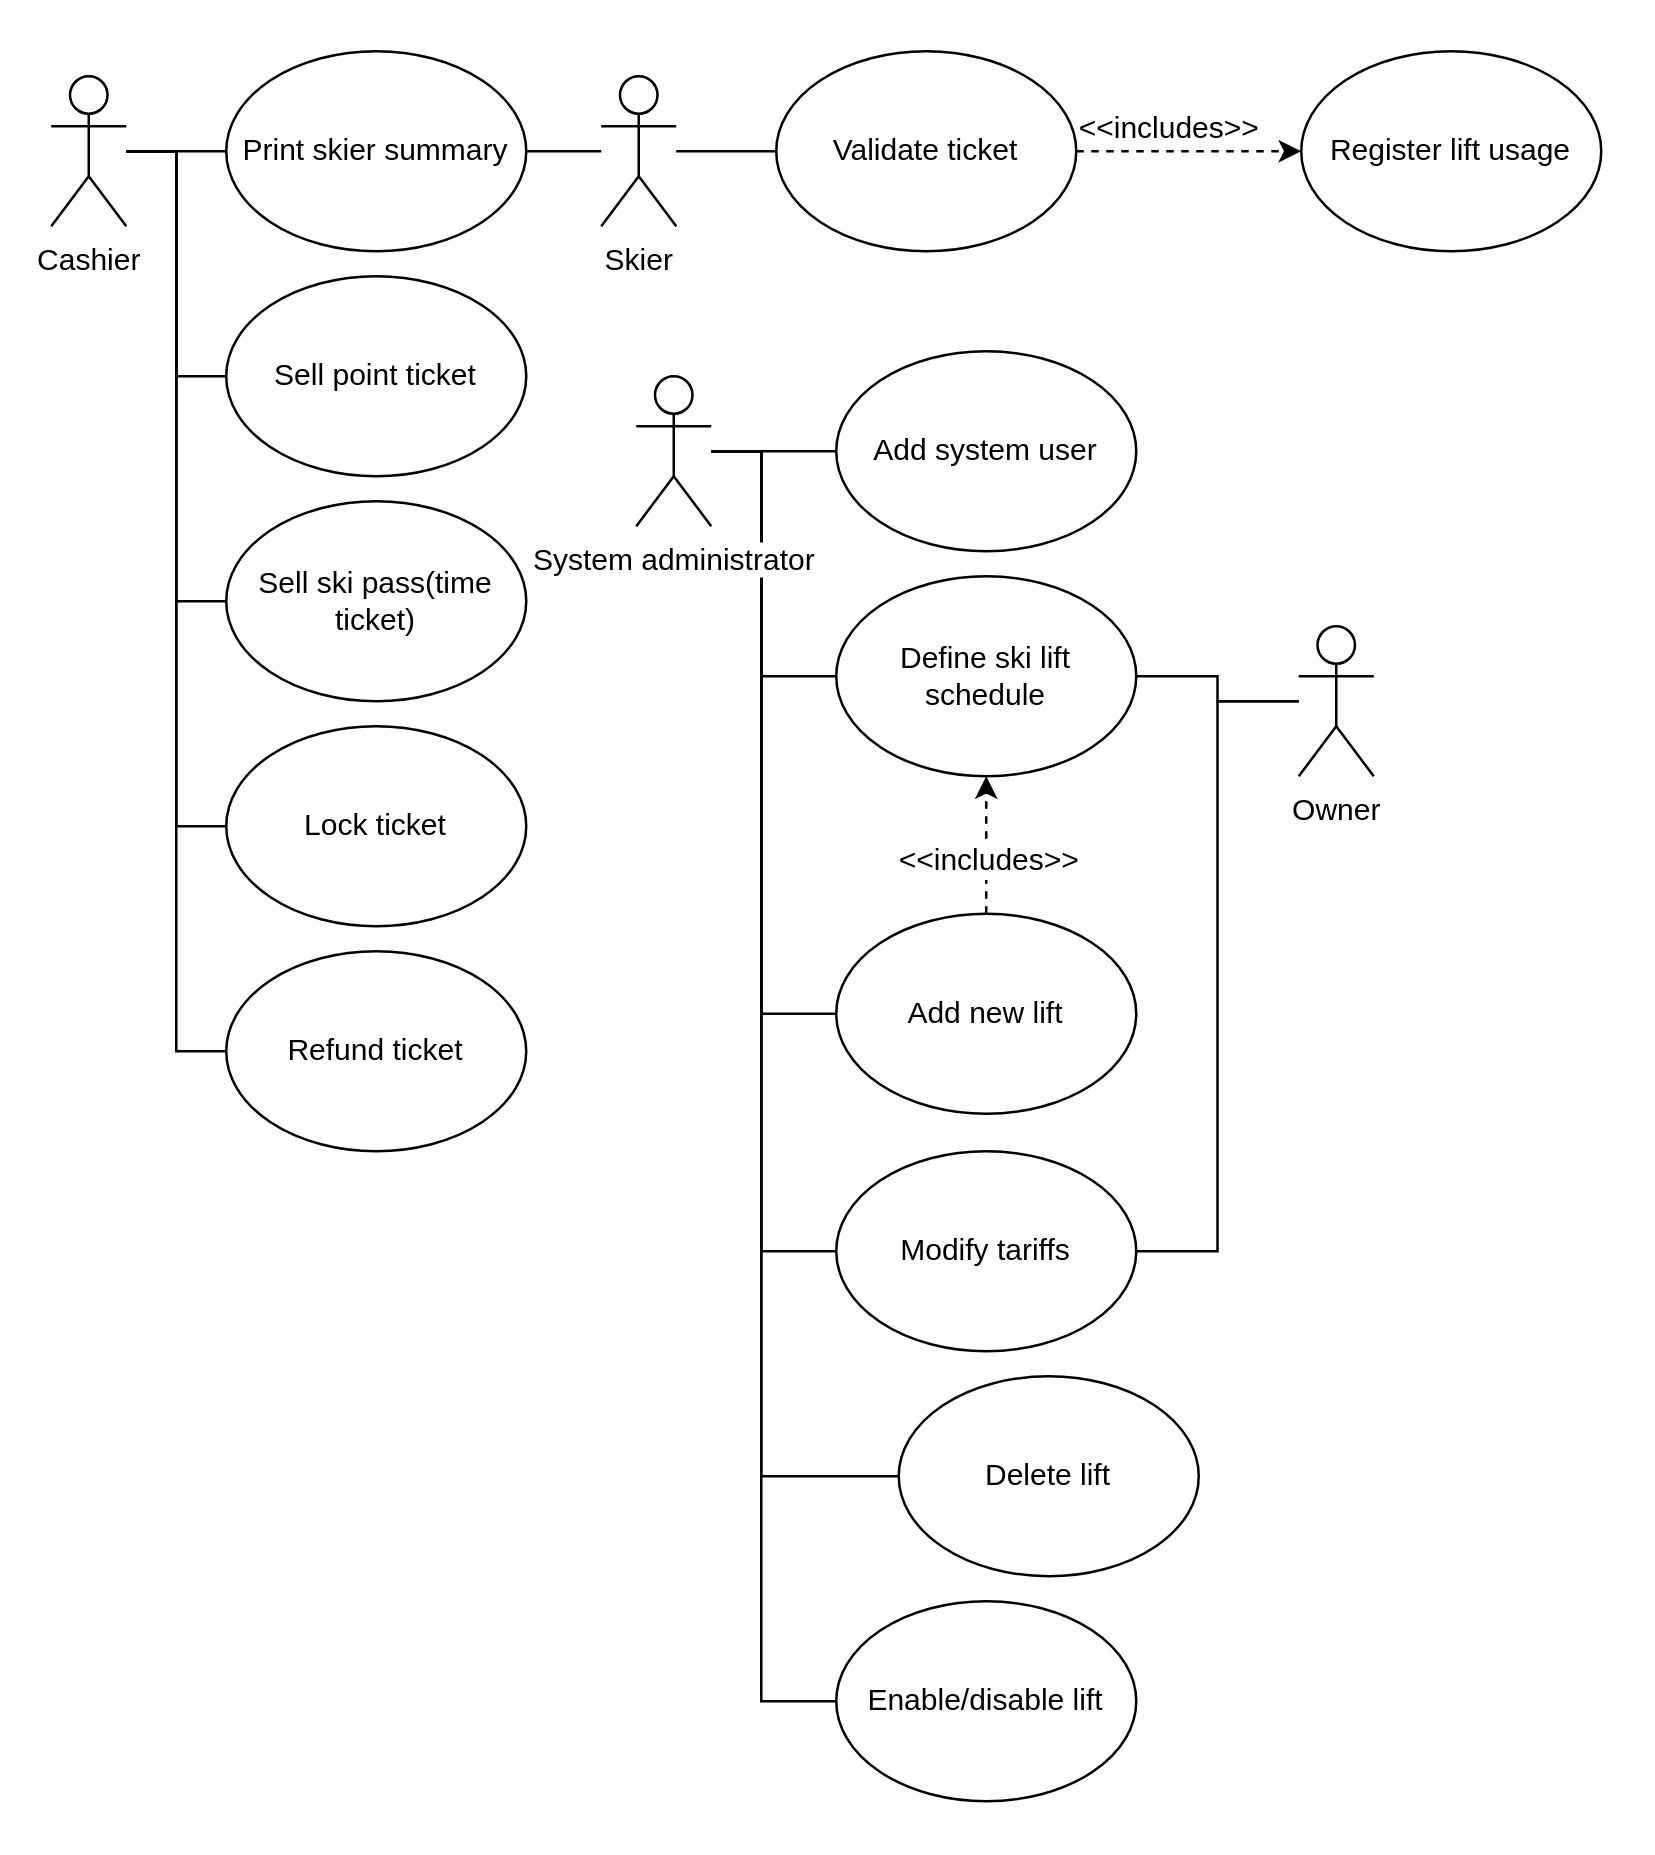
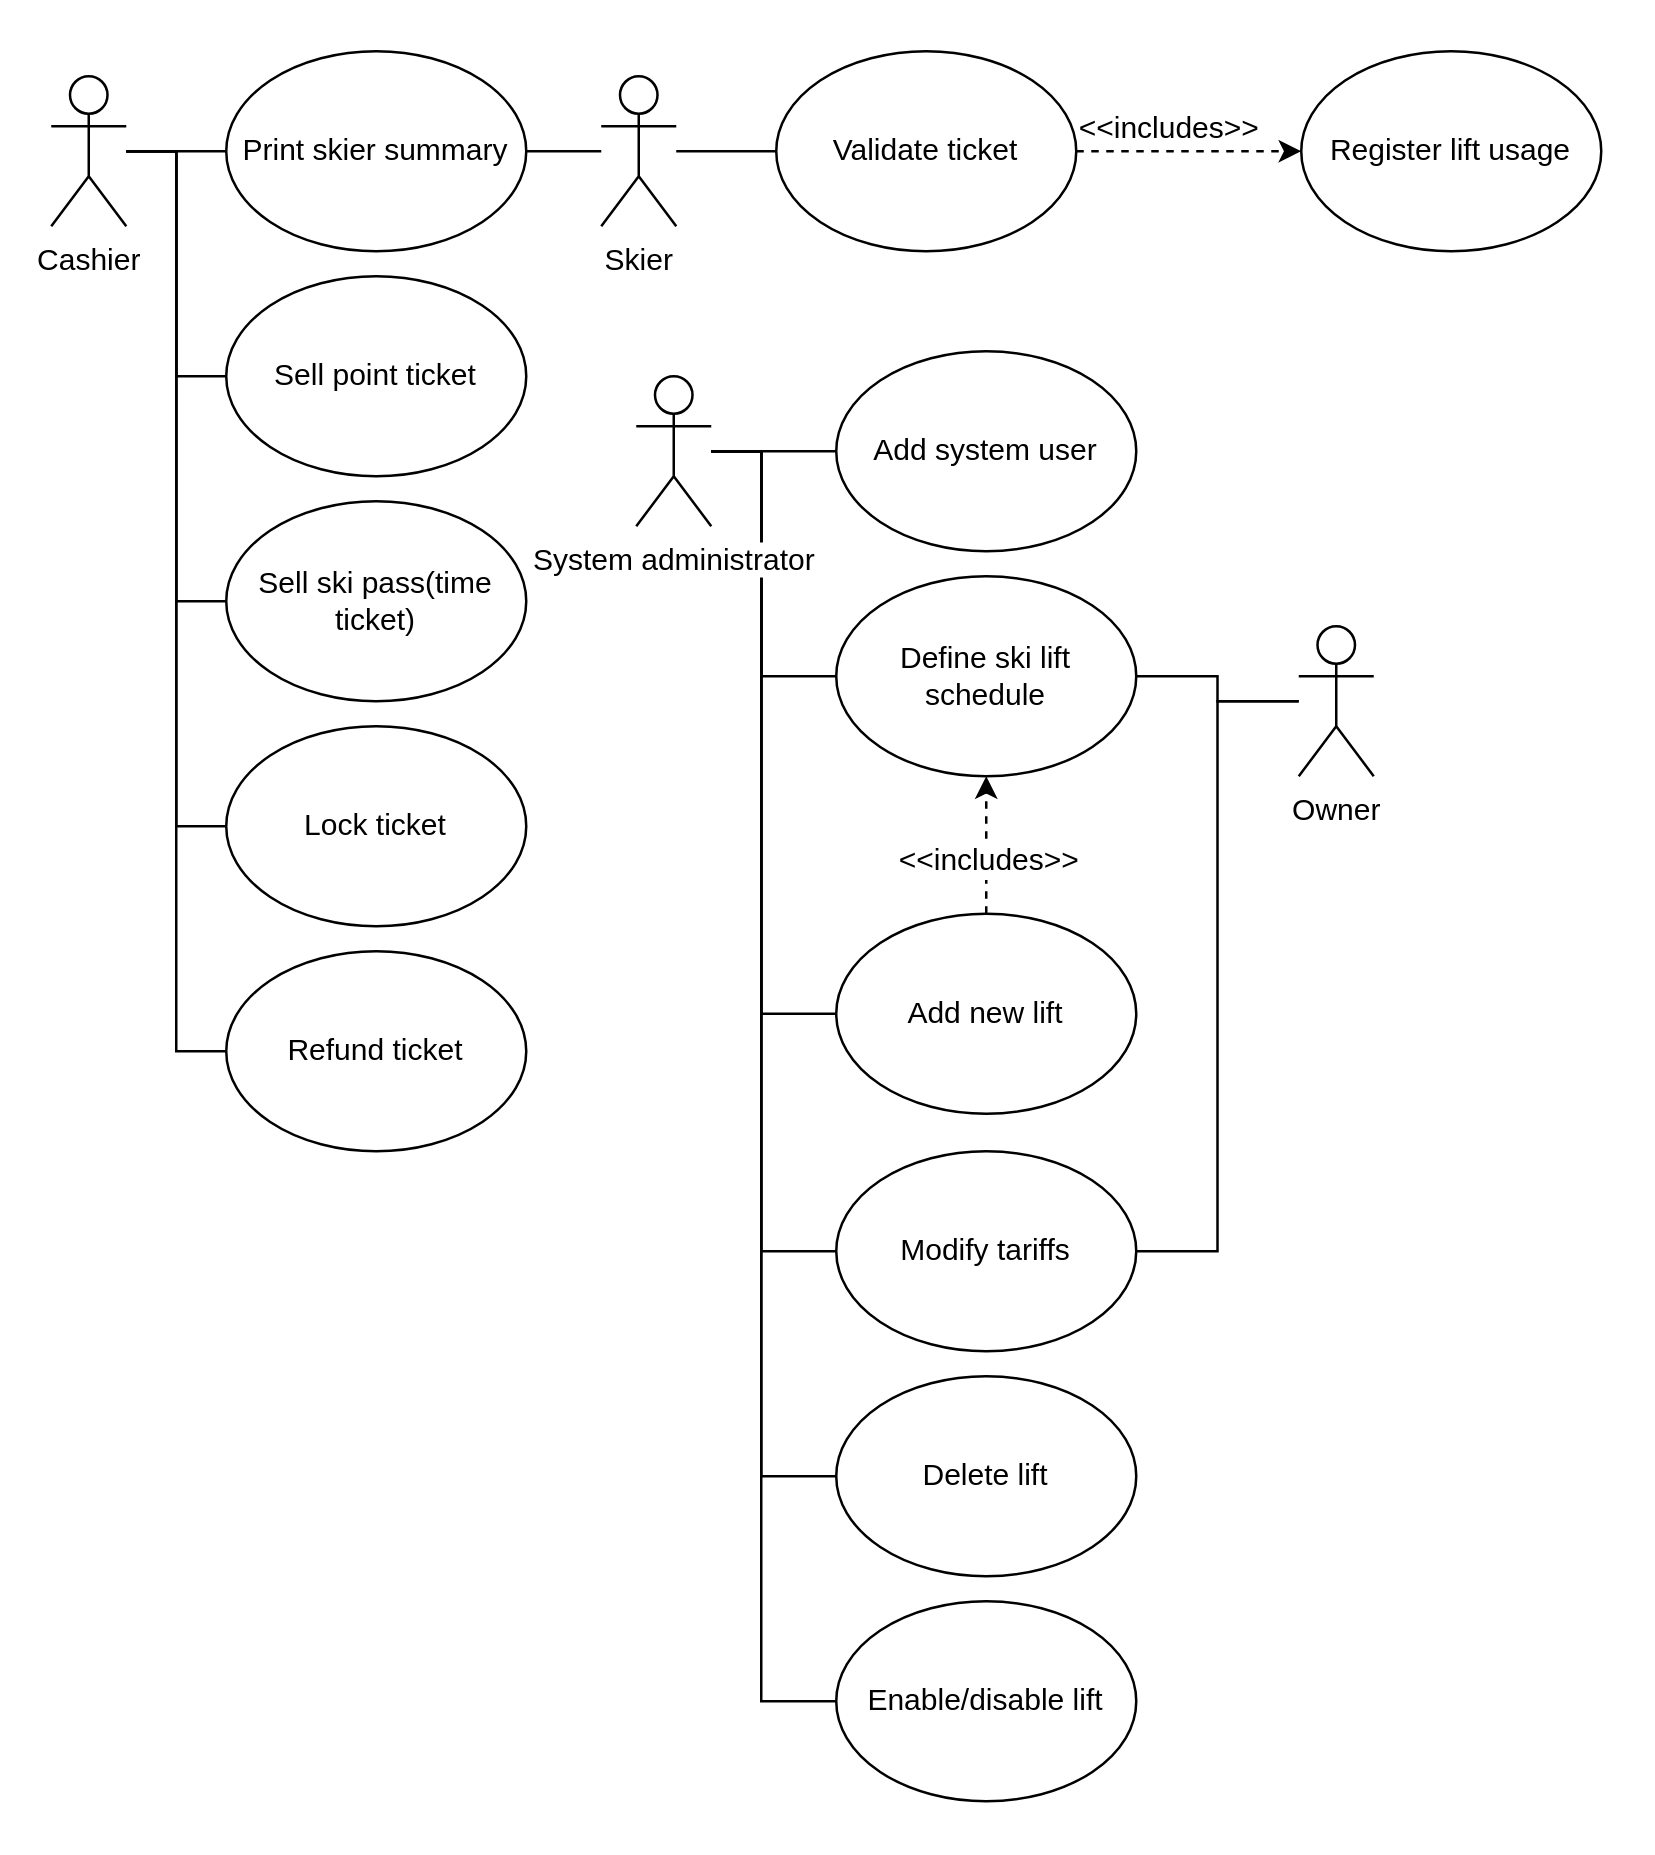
  <mxCell id="0" />
  <mxCell id="1" parent="0" />
  <mxCell id="2" style="edgeStyle=orthogonalEdgeStyle;rounded=0;orthogonalLoop=1;jettySize=auto;html=1;entryX=0;entryY=0.5;entryDx=0;entryDy=0;endArrow=none;endFill=0;" parent="1" source="7" target="18" edge="1"><mxGeometry relative="1" as="geometry" /></mxCell>
  <mxCell id="3" style="edgeStyle=orthogonalEdgeStyle;rounded=0;orthogonalLoop=1;jettySize=auto;html=1;entryX=0;entryY=0.5;entryDx=0;entryDy=0;endArrow=none;endFill=0;" parent="1" source="7" target="19" edge="1"><mxGeometry relative="1" as="geometry" /></mxCell>
  <mxCell id="4" style="edgeStyle=orthogonalEdgeStyle;rounded=0;orthogonalLoop=1;jettySize=auto;html=1;entryX=0;entryY=0.5;entryDx=0;entryDy=0;endArrow=none;endFill=0;" parent="1" source="7" target="33" edge="1"><mxGeometry relative="1" as="geometry" /></mxCell>
  <mxCell id="5" style="edgeStyle=orthogonalEdgeStyle;rounded=0;orthogonalLoop=1;jettySize=auto;html=1;entryX=0;entryY=0.5;entryDx=0;entryDy=0;endArrow=none;endFill=0;" parent="1" source="7" target="35" edge="1"><mxGeometry relative="1" as="geometry" /></mxCell>
  <mxCell id="6" style="edgeStyle=orthogonalEdgeStyle;rounded=0;orthogonalLoop=1;jettySize=auto;html=1;entryX=0;entryY=0.5;entryDx=0;entryDy=0;endArrow=none;endFill=0;" parent="1" source="7" target="34" edge="1"><mxGeometry relative="1" as="geometry" /></mxCell>
  <mxCell id="7" value="&lt;div&gt;Cashier&lt;/div&gt;" style="shape=umlActor;verticalLabelPosition=bottom;labelBackgroundColor=#ffffff;verticalAlign=top;html=1;outlineConnect=0;" parent="1" vertex="1"><mxGeometry x="20" y="30" width="30" height="60" as="geometry" /></mxCell>
  <mxCell id="8" style="edgeStyle=orthogonalEdgeStyle;rounded=0;orthogonalLoop=1;jettySize=auto;html=1;entryX=0;entryY=0.5;entryDx=0;entryDy=0;endArrow=none;endFill=0;" parent="1" source="14" target="27" edge="1"><mxGeometry relative="1" as="geometry" /></mxCell>
  <mxCell id="9" style="edgeStyle=orthogonalEdgeStyle;rounded=0;orthogonalLoop=1;jettySize=auto;html=1;entryX=0;entryY=0.5;entryDx=0;entryDy=0;endArrow=none;endFill=0;" parent="1" source="14" target="28" edge="1"><mxGeometry relative="1" as="geometry"><Array as="points"><mxPoint x="304" y="180" /><mxPoint x="304" y="270" /></Array></mxGeometry></mxCell>
  <mxCell id="10" style="edgeStyle=orthogonalEdgeStyle;rounded=0;orthogonalLoop=1;jettySize=auto;html=1;entryX=0;entryY=0.5;entryDx=0;entryDy=0;endArrow=none;endFill=0;" parent="1" source="14" target="31" edge="1"><mxGeometry relative="1" as="geometry"><Array as="points"><mxPoint x="304" y="180" /><mxPoint x="304" y="405" /></Array></mxGeometry></mxCell>
  <mxCell id="11" style="edgeStyle=orthogonalEdgeStyle;rounded=0;orthogonalLoop=1;jettySize=auto;html=1;entryX=0;entryY=0.5;entryDx=0;entryDy=0;endArrow=none;endFill=0;" parent="1" source="14" target="32" edge="1"><mxGeometry relative="1" as="geometry"><Array as="points"><mxPoint x="304" y="180" /><mxPoint x="304" y="590" /></Array></mxGeometry></mxCell>
  <mxCell id="12" style="edgeStyle=orthogonalEdgeStyle;rounded=0;orthogonalLoop=1;jettySize=auto;html=1;entryX=0;entryY=0.5;entryDx=0;entryDy=0;endArrow=none;endFill=0;" parent="1" source="14" target="36" edge="1"><mxGeometry relative="1" as="geometry"><Array as="points"><mxPoint x="304" y="180" /><mxPoint x="304" y="500" /></Array></mxGeometry></mxCell>
  <mxCell id="13" style="edgeStyle=orthogonalEdgeStyle;rounded=0;orthogonalLoop=1;jettySize=auto;html=1;entryX=0;entryY=0.5;entryDx=0;entryDy=0;endArrow=none;endFill=0;" parent="1" source="14" target="37" edge="1"><mxGeometry relative="1" as="geometry"><Array as="points"><mxPoint x="304" y="180" /><mxPoint x="304" y="680" /></Array></mxGeometry></mxCell>
  <mxCell id="14" value="System administrator" style="shape=umlActor;verticalLabelPosition=bottom;labelBackgroundColor=#ffffff;verticalAlign=top;html=1;outlineConnect=0;" parent="1" vertex="1"><mxGeometry x="254" y="150" width="30" height="60" as="geometry" /></mxCell>
  <mxCell id="15" style="edgeStyle=orthogonalEdgeStyle;rounded=0;orthogonalLoop=1;jettySize=auto;html=1;entryX=1;entryY=0.5;entryDx=0;entryDy=0;endArrow=none;endFill=0;" parent="1" source="17" target="28" edge="1"><mxGeometry relative="1" as="geometry" /></mxCell>
  <mxCell id="16" style="edgeStyle=orthogonalEdgeStyle;rounded=0;orthogonalLoop=1;jettySize=auto;html=1;entryX=1;entryY=0.5;entryDx=0;entryDy=0;endArrow=none;endFill=0;" parent="1" source="17" target="36" edge="1"><mxGeometry relative="1" as="geometry" /></mxCell>
  <mxCell id="17" value="&lt;div&gt;Owner&lt;/div&gt;" style="shape=umlActor;verticalLabelPosition=bottom;labelBackgroundColor=#ffffff;verticalAlign=top;html=1;outlineConnect=0;" parent="1" vertex="1"><mxGeometry x="519" y="250" width="30" height="60" as="geometry" /></mxCell>
  <mxCell id="18" value="Sell point ticket" style="ellipse;whiteSpace=wrap;html=1;" parent="1" vertex="1"><mxGeometry x="90" y="110" width="120" height="80" as="geometry" /></mxCell>
  <mxCell id="19" value="Sell ski pass(time ticket)" style="ellipse;whiteSpace=wrap;html=1;" parent="1" vertex="1"><mxGeometry x="90" y="200" width="120" height="80" as="geometry" /></mxCell>
  <mxCell id="20" style="edgeStyle=orthogonalEdgeStyle;rounded=0;orthogonalLoop=1;jettySize=auto;html=1;dashed=1;entryX=0;entryY=0.5;entryDx=0;entryDy=0;endArrow=classic;endFill=1;" parent="1" source="22" target="26" edge="1"><mxGeometry relative="1" as="geometry"><mxPoint x="305" y="90" as="targetPoint" /></mxGeometry></mxCell>
  <mxCell id="21" value="&amp;lt;&amp;lt;includes&amp;gt;&amp;gt;" style="text;html=1;align=center;verticalAlign=middle;resizable=0;points=[];labelBackgroundColor=#ffffff;" parent="20" vertex="1" connectable="0"><mxGeometry x="0.12" y="2" relative="1" as="geometry"><mxPoint x="-14" y="-8" as="offset" /></mxGeometry></mxCell>
  <mxCell id="22" value="Validate ticket" style="ellipse;whiteSpace=wrap;html=1;" parent="1" vertex="1"><mxGeometry x="310" y="20" width="120" height="80" as="geometry" /></mxCell>
  <mxCell id="23" style="edgeStyle=orthogonalEdgeStyle;rounded=0;orthogonalLoop=1;jettySize=auto;html=1;endArrow=none;endFill=0;entryX=0;entryY=0.5;entryDx=0;entryDy=0;" parent="1" source="25" target="22" edge="1"><mxGeometry relative="1" as="geometry"><mxPoint x="310" y="60" as="targetPoint" /></mxGeometry></mxCell>
  <mxCell id="24" style="edgeStyle=orthogonalEdgeStyle;rounded=0;orthogonalLoop=1;jettySize=auto;html=1;entryX=1;entryY=0.5;entryDx=0;entryDy=0;endArrow=none;endFill=0;" parent="1" source="25" target="34" edge="1"><mxGeometry relative="1" as="geometry" /></mxCell>
  <mxCell id="25" value="Skier" style="shape=umlActor;verticalLabelPosition=bottom;labelBackgroundColor=#ffffff;verticalAlign=top;html=1;outlineConnect=0;" parent="1" vertex="1"><mxGeometry x="240" y="30" width="30" height="60" as="geometry" /></mxCell>
  <mxCell id="26" value="Register lift usage" style="ellipse;whiteSpace=wrap;html=1;" parent="1" vertex="1"><mxGeometry x="520" y="20" width="120" height="80" as="geometry" /></mxCell>
  <mxCell id="27" value="Add system user" style="ellipse;whiteSpace=wrap;html=1;" parent="1" vertex="1"><mxGeometry x="334" y="140" width="120" height="80" as="geometry" /></mxCell>
  <mxCell id="28" value="Define ski lift schedule" style="ellipse;whiteSpace=wrap;html=1;" parent="1" vertex="1"><mxGeometry x="334" y="230" width="120" height="80" as="geometry" /></mxCell>
  <mxCell id="29" style="edgeStyle=orthogonalEdgeStyle;rounded=0;orthogonalLoop=1;jettySize=auto;html=1;dashed=1;endArrow=classic;endFill=1;" parent="1" source="31" target="28" edge="1"><mxGeometry relative="1" as="geometry"><Array as="points"><mxPoint x="394" y="350" /><mxPoint x="394" y="350" /></Array></mxGeometry></mxCell>
  <mxCell id="30" value="&amp;lt;&amp;lt;includes&amp;gt;&amp;gt;" style="text;html=1;align=center;verticalAlign=middle;resizable=0;points=[];labelBackgroundColor=#ffffff;" parent="29" vertex="1" connectable="0"><mxGeometry x="-0.209" relative="1" as="geometry"><mxPoint as="offset" /></mxGeometry></mxCell>
  <mxCell id="31" value="Add new lift" style="ellipse;whiteSpace=wrap;html=1;" parent="1" vertex="1"><mxGeometry x="334" y="365" width="120" height="80" as="geometry" /></mxCell>
- <mxCell id="32" value="Delete lift" style="ellipse;whiteSpace=wrap;html=1;" parent="1" vertex="1"><mxGeometry x="359" y="550" width="120" height="80" as="geometry" /></mxCell>
+ <mxCell id="32" value="Delete lift" style="ellipse;whiteSpace=wrap;html=1;" parent="1" vertex="1"><mxGeometry x="334" y="550" width="120" height="80" as="geometry" /></mxCell>
  <mxCell id="33" value="Lock ticket" style="ellipse;whiteSpace=wrap;html=1;" parent="1" vertex="1"><mxGeometry x="90" y="290" width="120" height="80" as="geometry" /></mxCell>
  <mxCell id="34" value="Print skier summary" style="ellipse;whiteSpace=wrap;html=1;" parent="1" vertex="1"><mxGeometry x="90" y="20" width="120" height="80" as="geometry" /></mxCell>
  <mxCell id="35" value="Refund ticket" style="ellipse;whiteSpace=wrap;html=1;" parent="1" vertex="1"><mxGeometry x="90" y="380" width="120" height="80" as="geometry" /></mxCell>
  <mxCell id="36" value="Modify tariffs" style="ellipse;whiteSpace=wrap;html=1;" parent="1" vertex="1"><mxGeometry x="334" y="460" width="120" height="80" as="geometry" /></mxCell>
  <mxCell id="37" value="Enable/disable lift" style="ellipse;whiteSpace=wrap;html=1;" parent="1" vertex="1"><mxGeometry x="334" y="640" width="120" height="80" as="geometry" /></mxCell>
